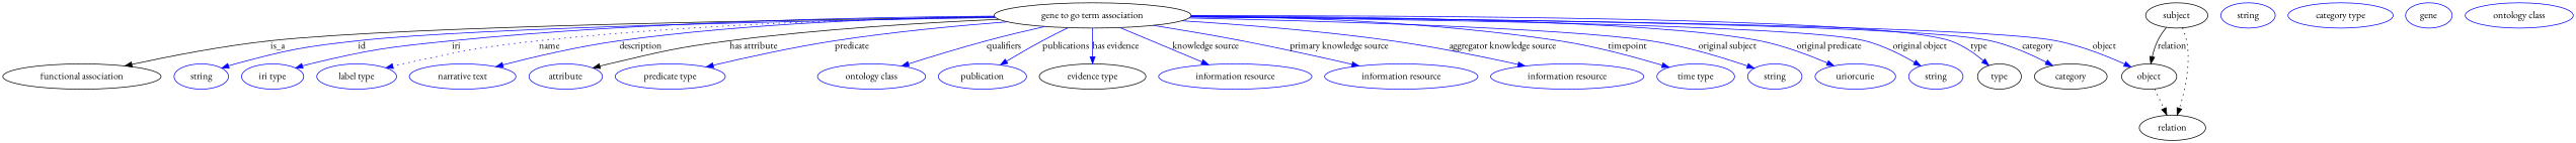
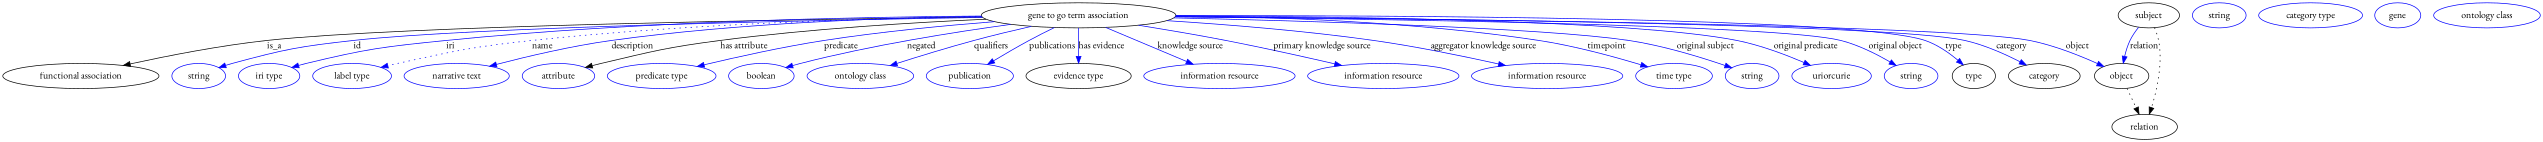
  digraph {
    fontname="EB Garamond"
    node [fontname="EB Garamond" color=blue]
    edge [fontname="EB Garamond" color=blue style=solid]
    n1 [height=0.5 label="gene to go term association" width=3.8816 color=""]
    "functional association" [height=0.5 width=3.1053 color=""]
    n3 [height=0.5 label=string width=1.0652]
    n4 [height=0.5 label="iri type" width=1.2277]
    n5 [height=0.5 label="label type" width=1.5707]
    n6 [height=0.5 label="narrative text" width=2.0943]
    n7 [height=0.5 label=attribute width=1.4443]
    n8 [height=0.5 label="predicate type" width=2.1665]
+   n9 [height=0.5 label=boolean width=1.2999]
    n10 [height=0.5 label="ontology class" width=2.1304]
    n11 [height=0.5 label=publication width=1.7332]
    n12 [color=black height=0.5 label="evidence type" width=2.0943]
    n13 [height=0.5 label="information resource" width=3.015]
    n14 [height=0.5 label="information resource" width=3.015]
    n15 [height=0.5 label="information resource" width=3.015]
    n16 [height=0.5 label="time type" width=1.5346]
    n17 [height=0.5 label=string width=1.0652]
    n18 [height=0.5 label=uriorcurie width=1.5887]
    n19 [height=0.5 label=string width=1.0652]
    type [height=0.5 width=0.86659 color=""]
    category [height=0.5 width=1.4263 color=""]
    object [height=0.5 width=1.0832 color=""]
    subject [height=0.5 width=1.2277 color=""]
    relation [height=0.5 width=1.2999 color=""]
    n25 [height=0.5 label=string width=1.0652]
    n26 [height=0.5 label="category type" width=2.0762]
    n27 [height=0.5 label=gene width=0.92075]
    n28 [height=0.5 label="ontology class" width=2.1304]
    n1 -> "functional association" [label=is_a color="" style=""]
    n1 -> n3 [label=id]
    n1 -> n4 [label=iri]
    n1 -> n5 [label=name style=dotted]
    n1 -> n6 [label=description]
    n1 -> n7 [color=black label="has attribute"]
    n1 -> n8 [label=predicate]
+   n1 -> n9 [label=negated]
    n1 -> n10 [label=qualifiers]
    n1 -> n11 [label=publications]
    n1 -> n12 [label="has evidence"]
    n1 -> n13 [label="knowledge source"]
    n1 -> n14 [label="primary knowledge source"]
    n1 -> n15 [label="aggregator knowledge source"]
    n1 -> n16 [label=timepoint]
    n1 -> n17 [label="original subject"]
    n1 -> n18 [label="original predicate"]
    n1 -> n19 [label="original object"]
    n1 -> type [label=type]
    n1 -> category [label=category]
    n1 -> object [label=object]
    object -> relation [style=dotted color=""]
-   subject -> object [label=relation color="" style=""]
+   subject -> object [label=relation style=""]
    subject -> relation [style=dotted color=""]
  }
